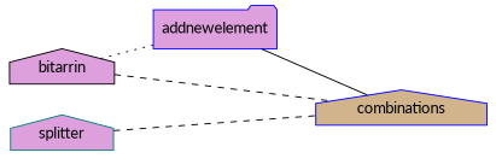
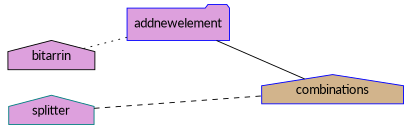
  strict graph {
    fontname=Lato
    rankdir=LR
    node [color=blue fillcolor=plum fontname=Lato shape=house style=filled]
    edge [fontname=Lato style=dashed weight=0.0]
    bitarrin [color=black]
    addnewelement [shape=folder]
    combinations [fillcolor=tan]
    splitter [color=teal]
    bitarrin -- addnewelement [style=dotted]
-   bitarrin -- combinations
    addnewelement -- combinations [style=solid]
    splitter -- combinations
  }
